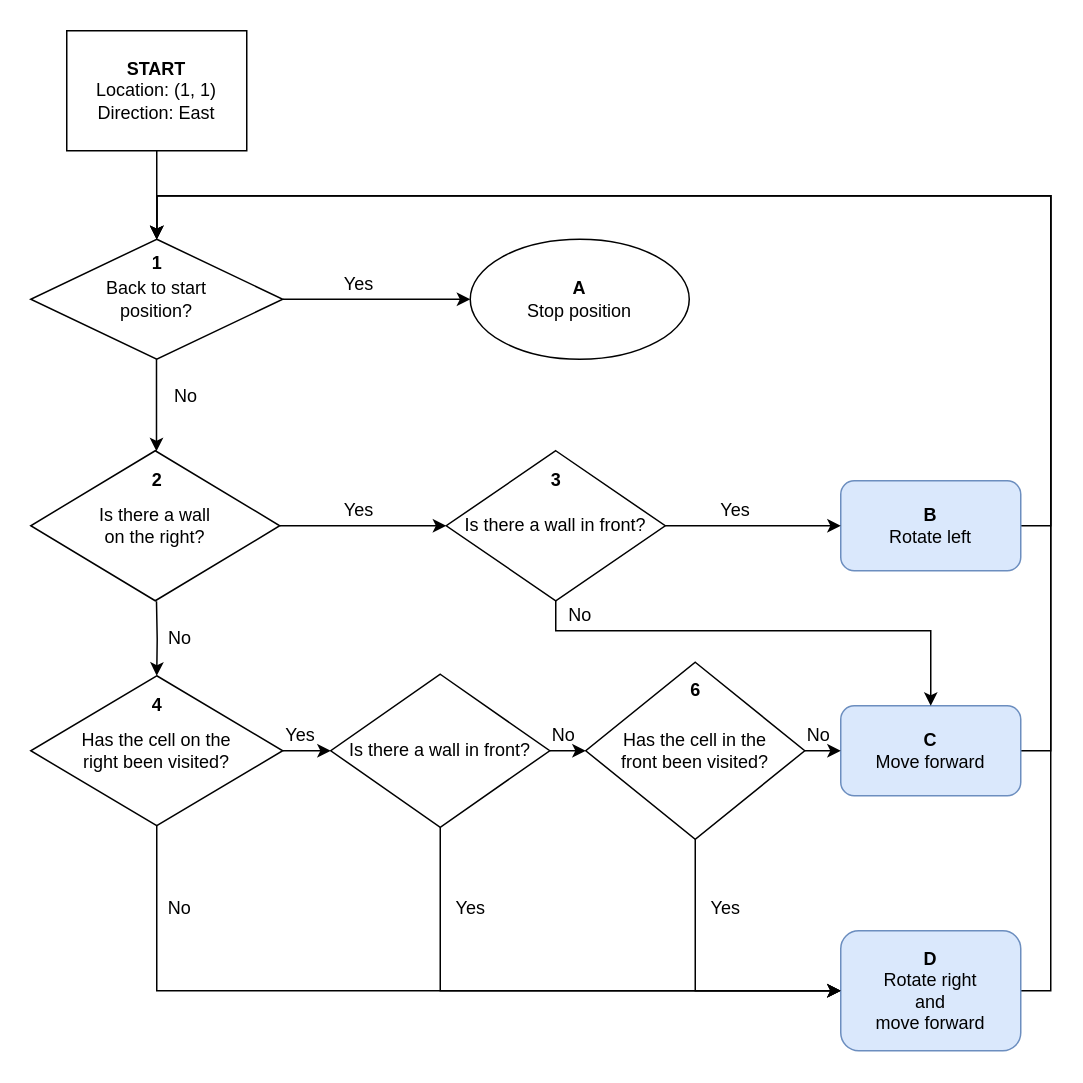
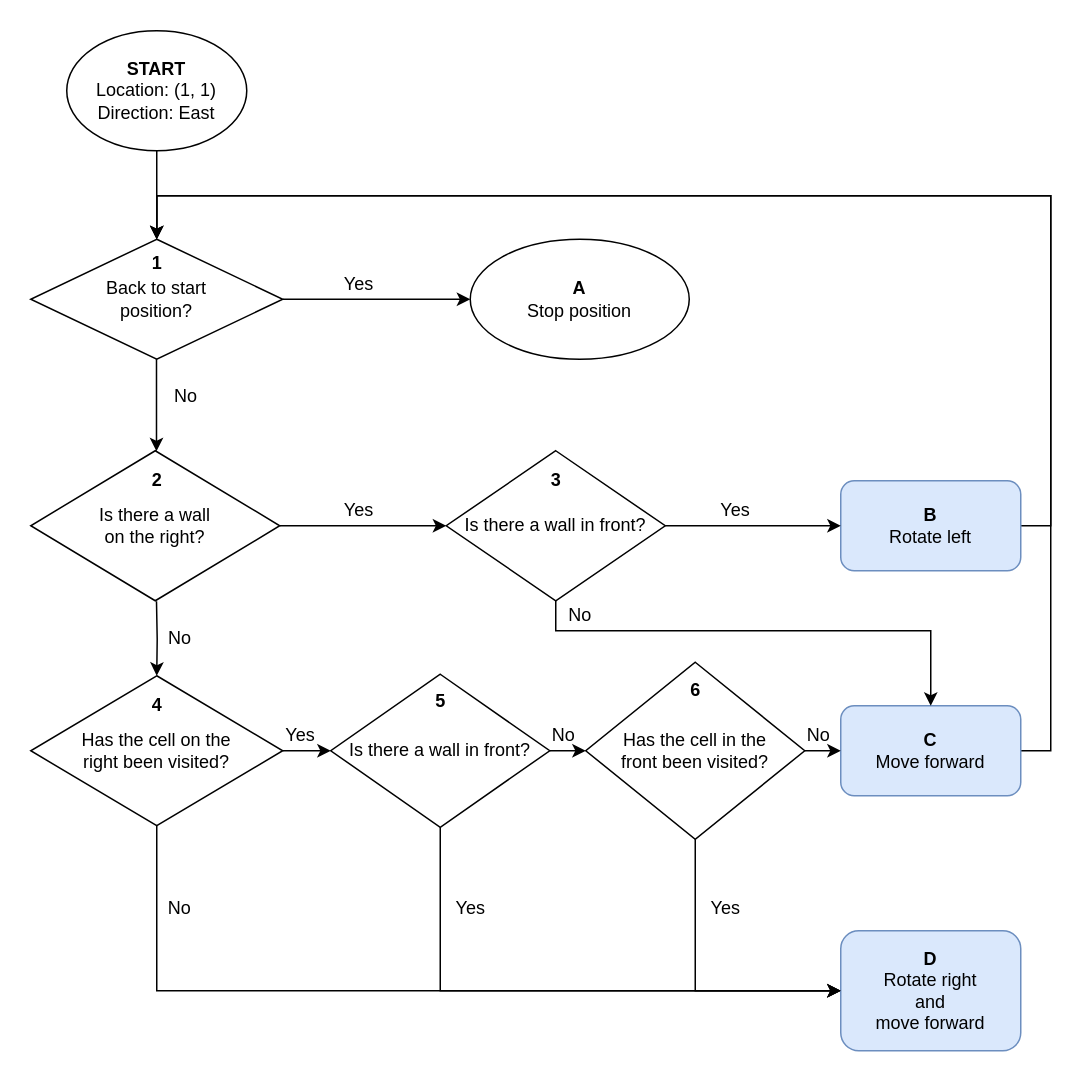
  <mxCell id="0" />
  <mxCell id="1" parent="0" />
  <mxCell id="2" style="edgeStyle=orthogonalEdgeStyle;rounded=0;orthogonalLoop=1;jettySize=auto;html=1;exitX=1;exitY=0.5;exitDx=0;exitDy=0;entryX=0;entryY=0.5;entryDx=0;entryDy=0;" edge="1" parent="1" source="4" target="42"><mxGeometry relative="1" as="geometry" /></mxCell>
  <mxCell id="3" style="edgeStyle=orthogonalEdgeStyle;rounded=0;orthogonalLoop=1;jettySize=auto;html=1;exitX=0.5;exitY=1;exitDx=0;exitDy=0;entryX=0;entryY=0.5;entryDx=0;entryDy=0;" edge="1" parent="1" source="4" target="10"><mxGeometry relative="1" as="geometry"><Array as="points"><mxPoint x="293" y="660" /></Array></mxGeometry></mxCell>
  <mxCell id="4" value="Is there a wall in front?" style="rhombus;whiteSpace=wrap;html=1;" vertex="1" parent="1"><mxGeometry x="220" y="449" width="146" height="102" as="geometry" /></mxCell>
  <mxCell id="5" value="" style="edgeStyle=orthogonalEdgeStyle;rounded=0;orthogonalLoop=1;jettySize=auto;html=1;" parent="1" source="6" edge="1"><mxGeometry relative="1" as="geometry"><mxPoint x="104" y="159" as="targetPoint" /></mxGeometry></mxCell>
- <mxCell id="6" value="&lt;b&gt;START&lt;/b&gt;&lt;br&gt;Location: (1, 1)&lt;br&gt;Direction: East" style="whiteSpace=wrap;html=1;rounded=0;" parent="1" vertex="1"><mxGeometry x="44" y="20" width="120" height="80" as="geometry" /></mxCell>
+ <mxCell id="6" value="&lt;b&gt;START&lt;/b&gt;&lt;br&gt;Location: (1, 1)&lt;br&gt;Direction: East" style="ellipse;whiteSpace=wrap;html=1;" parent="1" vertex="1"><mxGeometry x="44" y="20" width="120" height="80" as="geometry" /></mxCell>
  <mxCell id="7" style="edgeStyle=orthogonalEdgeStyle;rounded=0;orthogonalLoop=1;jettySize=auto;html=1;exitX=1;exitY=0.5;exitDx=0;exitDy=0;entryX=0.5;entryY=0;entryDx=0;entryDy=0;" edge="1" parent="1" source="8" target="16"><mxGeometry relative="1" as="geometry"><Array as="points"><mxPoint x="700" y="350" /><mxPoint x="700" y="130" /><mxPoint x="104" y="130" /></Array></mxGeometry></mxCell>
  <mxCell id="8" value="&lt;b&gt;B&lt;/b&gt;&lt;br&gt;Rotate left" style="rounded=1;whiteSpace=wrap;html=1;fillColor=#dae8fc;strokeColor=#6c8ebf;" parent="1" vertex="1"><mxGeometry x="560" y="320" width="120" height="60" as="geometry" /></mxCell>
- <mxCell id="9" style="edgeStyle=orthogonalEdgeStyle;rounded=0;orthogonalLoop=1;jettySize=auto;html=1;exitX=1;exitY=0.5;exitDx=0;exitDy=0;entryX=0.5;entryY=0;entryDx=0;entryDy=0;" edge="1" parent="1" source="10" target="16"><mxGeometry relative="1" as="geometry"><Array as="points"><mxPoint x="700" y="660" /><mxPoint x="700" y="130" /><mxPoint x="104" y="130" /></Array></mxGeometry></mxCell>
  <mxCell id="10" value="&lt;b&gt;D&lt;/b&gt;&lt;br&gt;Rotate right&lt;br&gt;and&lt;br&gt;move forward" style="rounded=1;whiteSpace=wrap;html=1;fillColor=#dae8fc;strokeColor=#6c8ebf;" parent="1" vertex="1"><mxGeometry x="560" y="620" width="120" height="80" as="geometry" /></mxCell>
  <mxCell id="11" style="edgeStyle=orthogonalEdgeStyle;rounded=0;orthogonalLoop=1;jettySize=auto;html=1;exitX=1;exitY=0.5;exitDx=0;exitDy=0;entryX=0.5;entryY=0;entryDx=0;entryDy=0;" edge="1" parent="1" source="12" target="16"><mxGeometry relative="1" as="geometry"><Array as="points"><mxPoint x="700" y="500" /><mxPoint x="700" y="130" /><mxPoint x="104" y="130" /></Array></mxGeometry></mxCell>
  <mxCell id="12" value="&lt;b&gt;C&lt;/b&gt;&lt;br&gt;Move forward" style="rounded=1;whiteSpace=wrap;html=1;fillColor=#dae8fc;strokeColor=#6c8ebf;" parent="1" vertex="1"><mxGeometry x="560" y="470" width="120" height="60" as="geometry" /></mxCell>
  <mxCell id="13" value="No" style="text;html=1;resizable=0;points=[];autosize=1;align=center;verticalAlign=top;spacingTop=-4;" parent="1" vertex="1"><mxGeometry x="104" y="594.5" width="30" height="20" as="geometry" /></mxCell>
  <mxCell id="14" value="" style="edgeStyle=orthogonalEdgeStyle;rounded=0;orthogonalLoop=1;jettySize=auto;html=1;" parent="1" source="16" target="18" edge="1"><mxGeometry relative="1" as="geometry" /></mxCell>
  <mxCell id="15" style="edgeStyle=orthogonalEdgeStyle;rounded=0;orthogonalLoop=1;jettySize=auto;html=1;exitX=0.5;exitY=1;exitDx=0;exitDy=0;entryX=0.5;entryY=0;entryDx=0;entryDy=0;" parent="1" edge="1"><mxGeometry relative="1" as="geometry"><mxPoint x="103.833" y="238.667" as="sourcePoint" /><mxPoint x="103.833" y="300.333" as="targetPoint" /></mxGeometry></mxCell>
  <mxCell id="16" value="Back to start&lt;br&gt;position?" style="rhombus;whiteSpace=wrap;html=1;" parent="1" vertex="1"><mxGeometry x="20" y="159" width="168" height="80" as="geometry" /></mxCell>
  <mxCell id="17" value="No" style="text;html=1;resizable=0;points=[];autosize=1;align=left;verticalAlign=top;spacingTop=-4;" parent="1" vertex="1"><mxGeometry x="114" y="254" width="30" height="20" as="geometry" /></mxCell>
  <mxCell id="18" value="&lt;b&gt;A&lt;/b&gt;&lt;br&gt;Stop position" style="ellipse;whiteSpace=wrap;html=1;" parent="1" vertex="1"><mxGeometry x="313" y="159" width="146" height="80" as="geometry" /></mxCell>
  <mxCell id="19" value="Yes" style="text;html=1;strokeColor=none;fillColor=none;align=center;verticalAlign=middle;whiteSpace=wrap;rounded=0;" parent="1" vertex="1"><mxGeometry x="219" y="179" width="40" height="20" as="geometry" /></mxCell>
  <mxCell id="20" style="edgeStyle=orthogonalEdgeStyle;rounded=0;orthogonalLoop=1;jettySize=auto;html=1;exitX=1;exitY=0.5;exitDx=0;exitDy=0;entryX=0;entryY=0.5;entryDx=0;entryDy=0;" parent="1" source="22" target="8" edge="1"><mxGeometry relative="1" as="geometry" /></mxCell>
  <mxCell id="21" style="edgeStyle=orthogonalEdgeStyle;rounded=0;orthogonalLoop=1;jettySize=auto;html=1;exitX=0.5;exitY=1;exitDx=0;exitDy=0;entryX=0.5;entryY=0;entryDx=0;entryDy=0;" edge="1" parent="1" source="22" target="12"><mxGeometry relative="1" as="geometry"><Array as="points"><mxPoint x="370" y="400" /><mxPoint x="370" y="420" /><mxPoint x="620" y="420" /></Array></mxGeometry></mxCell>
  <mxCell id="22" value="Is there a wall in front?" style="rhombus;whiteSpace=wrap;html=1;" parent="1" vertex="1"><mxGeometry x="297" y="300" width="146" height="100" as="geometry" /></mxCell>
  <mxCell id="23" style="edgeStyle=orthogonalEdgeStyle;rounded=0;orthogonalLoop=1;jettySize=auto;html=1;exitX=1;exitY=0.5;exitDx=0;exitDy=0;entryX=0;entryY=0.5;entryDx=0;entryDy=0;" parent="1" source="25" target="22" edge="1"><mxGeometry relative="1" as="geometry" /></mxCell>
  <mxCell id="24" style="edgeStyle=orthogonalEdgeStyle;rounded=0;orthogonalLoop=1;jettySize=auto;html=1;exitX=0.5;exitY=1;exitDx=0;exitDy=0;entryX=0.5;entryY=0;entryDx=0;entryDy=0;" parent="1" target="28" edge="1"><mxGeometry relative="1" as="geometry"><mxPoint x="103.833" y="400.333" as="sourcePoint" /></mxGeometry></mxCell>
  <mxCell id="25" value="Is there a wall&lt;br&gt;on the right?" style="rhombus;whiteSpace=wrap;html=1;" parent="1" vertex="1"><mxGeometry x="20" y="300" width="166" height="100" as="geometry" /></mxCell>
  <mxCell id="26" style="edgeStyle=orthogonalEdgeStyle;rounded=0;orthogonalLoop=1;jettySize=auto;html=1;exitX=0.5;exitY=1;exitDx=0;exitDy=0;entryX=0;entryY=0.5;entryDx=0;entryDy=0;" parent="1" source="28" target="10" edge="1"><mxGeometry relative="1" as="geometry"><Array as="points"><mxPoint x="104" y="660" /></Array></mxGeometry></mxCell>
  <mxCell id="27" style="edgeStyle=orthogonalEdgeStyle;rounded=0;orthogonalLoop=1;jettySize=auto;html=1;exitX=1;exitY=0.5;exitDx=0;exitDy=0;entryX=0;entryY=0.5;entryDx=0;entryDy=0;" edge="1" parent="1" source="28" target="4"><mxGeometry relative="1" as="geometry" /></mxCell>
  <mxCell id="28" value="Has the cell on the&lt;br&gt;right been visited?" style="rhombus;whiteSpace=wrap;html=1;" parent="1" vertex="1"><mxGeometry x="20" y="450" width="168" height="100" as="geometry" /></mxCell>
  <mxCell id="29" value="Yes" style="text;html=1;strokeColor=none;fillColor=none;align=center;verticalAlign=middle;whiteSpace=wrap;rounded=0;" parent="1" vertex="1"><mxGeometry x="219" y="330" width="40" height="20" as="geometry" /></mxCell>
  <mxCell id="30" value="Yes" style="text;html=1;strokeColor=none;fillColor=none;align=center;verticalAlign=middle;whiteSpace=wrap;rounded=0;" parent="1" vertex="1"><mxGeometry x="470" y="330" width="40" height="20" as="geometry" /></mxCell>
  <mxCell id="31" value="No" style="text;html=1;resizable=0;points=[];autosize=1;align=left;verticalAlign=top;spacingTop=-4;" parent="1" vertex="1"><mxGeometry x="110" y="414.5" width="30" height="20" as="geometry" /></mxCell>
  <mxCell id="32" value="No" style="text;html=1;resizable=0;points=[];autosize=1;align=center;verticalAlign=top;spacingTop=-4;" parent="1" vertex="1"><mxGeometry x="371" y="400" width="30" height="20" as="geometry" /></mxCell>
  <mxCell id="33" value="&lt;b&gt;1&lt;/b&gt;" style="text;html=1;resizable=0;points=[];autosize=1;align=center;verticalAlign=top;spacingTop=-4;" parent="1" vertex="1"><mxGeometry x="94" y="165" width="20" height="20" as="geometry" /></mxCell>
  <mxCell id="34" value="&lt;b&gt;2&lt;/b&gt;" style="text;html=1;resizable=0;points=[];autosize=1;align=center;verticalAlign=top;spacingTop=-4;" parent="1" vertex="1"><mxGeometry x="94" y="310" width="20" height="20" as="geometry" /></mxCell>
  <mxCell id="35" value="&lt;b&gt;4&lt;/b&gt;" style="text;html=1;resizable=0;points=[];autosize=1;align=center;verticalAlign=top;spacingTop=-4;" parent="1" vertex="1"><mxGeometry x="94" y="460" width="20" height="20" as="geometry" /></mxCell>
  <mxCell id="36" value="&lt;b&gt;3&lt;/b&gt;" style="text;html=1;resizable=0;points=[];autosize=1;align=center;verticalAlign=top;spacingTop=-4;" parent="1" vertex="1"><mxGeometry x="360" y="310" width="20" height="20" as="geometry" /></mxCell>
+ <mxCell id="37" value="&lt;b&gt;5&lt;/b&gt;" style="text;html=1;resizable=0;points=[];autosize=1;align=center;verticalAlign=top;spacingTop=-4;" parent="1" vertex="1"><mxGeometry x="283" y="457" width="20" height="20" as="geometry" /></mxCell>
  <mxCell id="38" value="Yes" style="text;html=1;strokeColor=none;fillColor=none;align=center;verticalAlign=middle;whiteSpace=wrap;rounded=0;" parent="1" vertex="1"><mxGeometry x="180" y="480" width="40" height="20" as="geometry" /></mxCell>
  <mxCell id="39" value="Yes" style="text;html=1;resizable=0;points=[];autosize=1;align=center;verticalAlign=top;spacingTop=-4;" parent="1" vertex="1"><mxGeometry x="293" y="594.5" width="40" height="20" as="geometry" /></mxCell>
  <mxCell id="40" style="edgeStyle=orthogonalEdgeStyle;rounded=0;orthogonalLoop=1;jettySize=auto;html=1;exitX=1;exitY=0.5;exitDx=0;exitDy=0;entryX=0;entryY=0.5;entryDx=0;entryDy=0;" edge="1" parent="1" source="42" target="12"><mxGeometry relative="1" as="geometry" /></mxCell>
  <mxCell id="41" style="edgeStyle=orthogonalEdgeStyle;rounded=0;orthogonalLoop=1;jettySize=auto;html=1;exitX=0.5;exitY=1;exitDx=0;exitDy=0;entryX=0;entryY=0.5;entryDx=0;entryDy=0;" edge="1" parent="1" source="42" target="10"><mxGeometry relative="1" as="geometry"><Array as="points"><mxPoint x="463" y="660" /></Array></mxGeometry></mxCell>
  <mxCell id="42" value="Has the cell in the&lt;br&gt;front been visited?" style="rhombus;whiteSpace=wrap;html=1;" vertex="1" parent="1"><mxGeometry x="390" y="441" width="146" height="118" as="geometry" /></mxCell>
  <mxCell id="43" value="&lt;b&gt;6&lt;br&gt;&lt;/b&gt;" style="text;html=1;resizable=0;points=[];autosize=1;align=center;verticalAlign=top;spacingTop=-4;" vertex="1" parent="1"><mxGeometry x="453" y="450" width="20" height="20" as="geometry" /></mxCell>
  <mxCell id="44" value="No" style="text;html=1;resizable=0;points=[];autosize=1;align=center;verticalAlign=top;spacingTop=-4;" vertex="1" parent="1"><mxGeometry x="360" y="480" width="30" height="20" as="geometry" /></mxCell>
  <mxCell id="45" value="No" style="text;html=1;resizable=0;points=[];autosize=1;align=center;verticalAlign=top;spacingTop=-4;" vertex="1" parent="1"><mxGeometry x="530" y="480" width="30" height="20" as="geometry" /></mxCell>
  <mxCell id="46" value="Yes" style="text;html=1;resizable=0;points=[];autosize=1;align=center;verticalAlign=top;spacingTop=-4;" vertex="1" parent="1"><mxGeometry x="463" y="594.5" width="40" height="20" as="geometry" /></mxCell>
